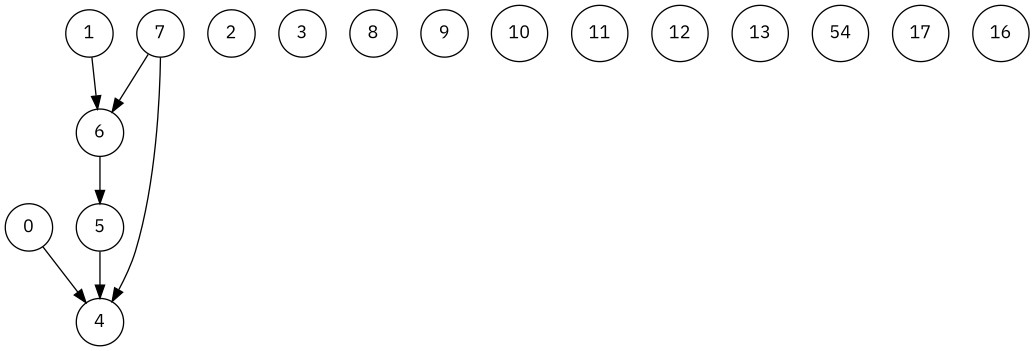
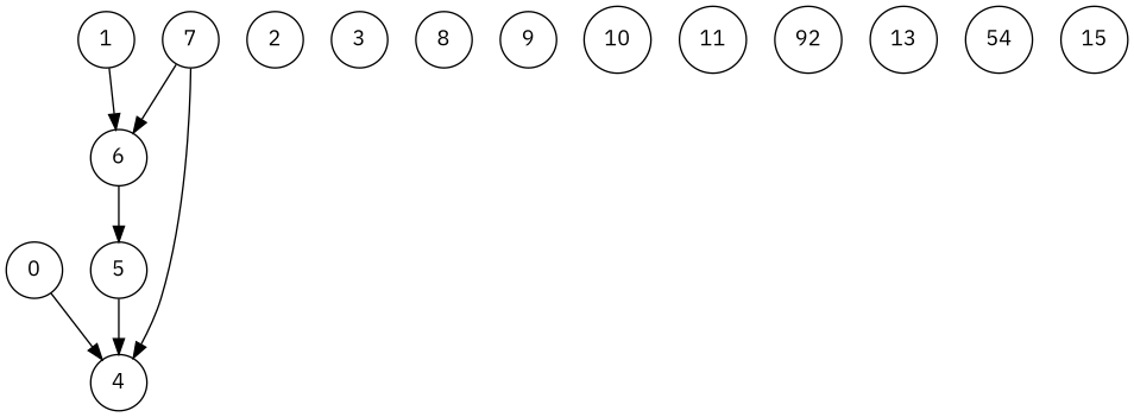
  digraph {
    fontname="IBM Plex Sans"
    splines=true
    node [fontname="IBM Plex Sans" shape=circle]
    edge [fontname="IBM Plex Sans"]
    n1 [label=0]
    n2 [label=4]
    n3 [label=1]
    n4 [label=6]
    n5 [label=5]
    n6 [label=2]
    n7 [label=3]
    n8 [label=7]
    n9 [label=8]
    n10 [label=9]
    n11 [label=10]
    n12 [label=11]
-   n13 [label=12]
+   n13 [label=92]
    n14 [label=13]
    n15 [label=54]
-   n16 [label=17]
-   n17 [label=16]
+   n16 [label=15]
    n1 -> n2
    n3 -> n4
    n4 -> n5
    n5 -> n2
    n8 -> n2
    n8 -> n4
  }
